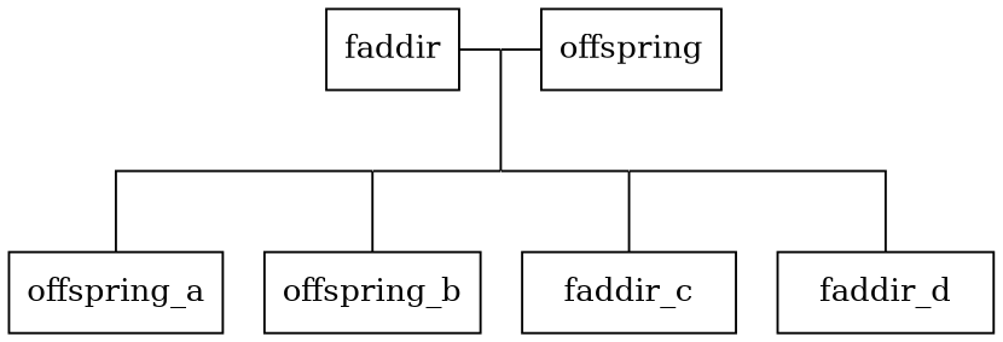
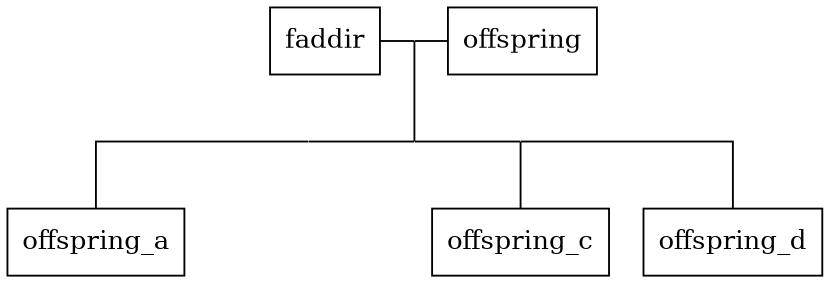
  graph {
    splines=ortho
    node [shape=box]
    fm_offspring_l [shape=point style=invis width=0]
    fm_offspring [shape=point style=invis width=0]
    fm_offspring_r [shape=point style=invis width=0]
    fm_marriage [shape=point style=invis width=0]
    n5 [label=offspring]
    faddir
    offspring_a
-   offspring_b
-   offspring_c [label=faddir_c]
-   offspring_d [label=faddir_d]
+   offspring_c
+   offspring_d
    subgraph sub_1 {
      rank=same
      fm_offspring_l
      fm_offspring
      fm_offspring_r
    }
    subgraph sub_2 {
      rank=same
      fm_marriage
      n5
      faddir
    }
    fm_offspring_l -- fm_offspring
    fm_offspring_l -- offspring_a
-   fm_offspring_l -- offspring_b
    fm_offspring -- fm_offspring_r
    fm_offspring_r -- offspring_c
    fm_offspring_r -- offspring_d
    fm_marriage -- fm_offspring
    fm_marriage -- n5
    faddir -- fm_marriage
  }
